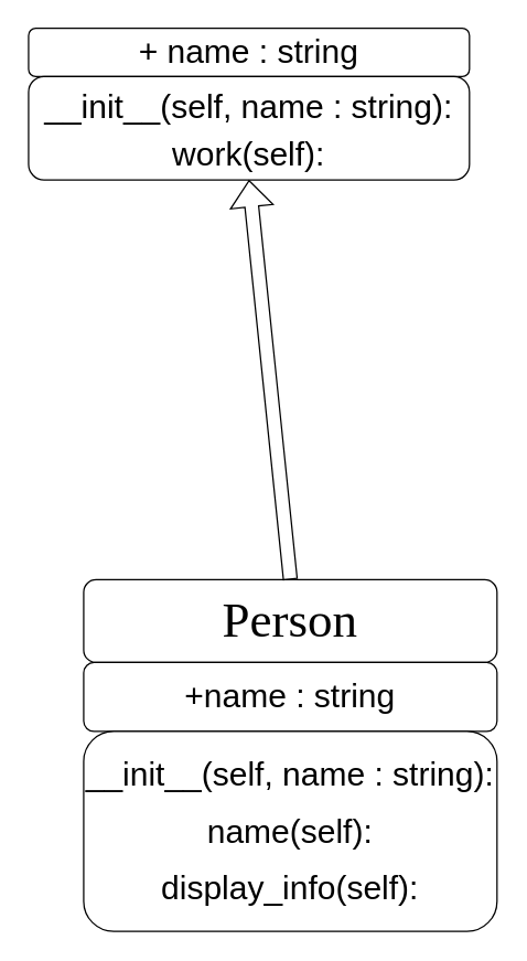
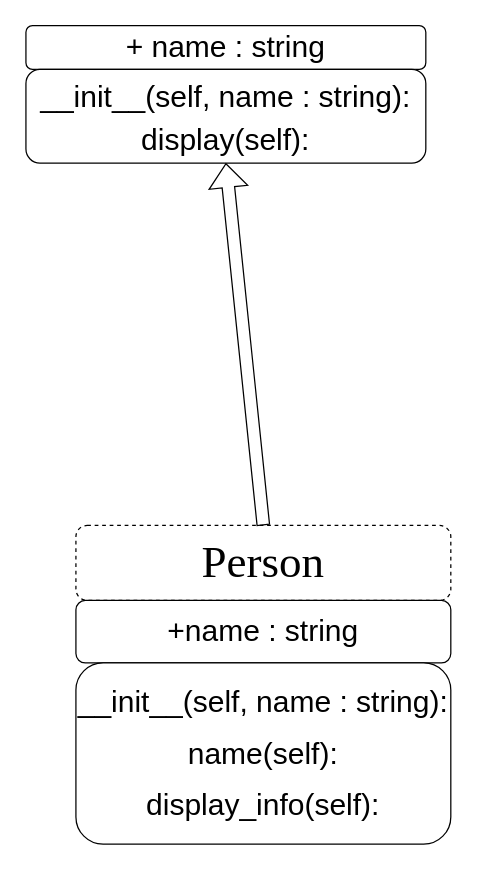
  <mxCell id="0" />
  <mxCell id="1" parent="0" />
  <mxCell id="2" value="&lt;p class=&quot;MsoNormal&quot;&gt;&lt;font style=&quot;font-size: 24px;&quot;&gt;+ name : string&lt;/font&gt;&lt;/p&gt;" style="rounded=1;whiteSpace=wrap;html=1;" vertex="1" parent="1"><mxGeometry x="20" y="20" width="320" height="35" as="geometry" /></mxCell>
- <mxCell id="3" value="&lt;p class=&quot;MsoNormal&quot;&gt;&lt;span lang=&quot;EN-US&quot;&gt;&lt;font style=&quot;font-size: 24px;&quot;&gt;__init__(self, name : string):&lt;/font&gt;&lt;/span&gt;&lt;br&gt;&lt;/p&gt;&lt;p class=&quot;MsoNormal&quot;&gt;&lt;span lang=&quot;EN-US&quot;&gt;&lt;font style=&quot;&quot;&gt;&lt;span style=&quot;line-height: 115%;&quot; lang=&quot;EN-US&quot;&gt;&lt;font style=&quot;font-size: 24px;&quot;&gt;work(self):&lt;/font&gt;&lt;/span&gt;&lt;br&gt;&lt;/font&gt;&lt;/span&gt;&lt;/p&gt;" style="rounded=1;whiteSpace=wrap;html=1;" vertex="1" parent="1"><mxGeometry x="20" y="55" width="320" height="75" as="geometry" /></mxCell>
- <mxCell id="4" value="&lt;span lang=&quot;EN-US&quot;&gt;&lt;font style=&quot;font-size: 36px;&quot; face=&quot;Times New Roman&quot;&gt;Person&lt;/font&gt;&lt;/span&gt;" style="rounded=1;whiteSpace=wrap;html=1;" vertex="1" parent="1"><mxGeometry x="60" y="420" width="300" height="60" as="geometry" /></mxCell>
+ <mxCell id="3" value="&lt;p class=&quot;MsoNormal&quot;&gt;&lt;span lang=&quot;EN-US&quot;&gt;&lt;font style=&quot;font-size: 24px;&quot;&gt;__init__(self, name : string):&lt;/font&gt;&lt;/span&gt;&lt;br&gt;&lt;/p&gt;&lt;p class=&quot;MsoNormal&quot;&gt;&lt;span lang=&quot;EN-US&quot;&gt;&lt;font style=&quot;&quot;&gt;&lt;span style=&quot;line-height: 115%;&quot; lang=&quot;EN-US&quot;&gt;&lt;font style=&quot;font-size: 24px;&quot;&gt;display(self):&lt;/font&gt;&lt;/span&gt;&lt;br&gt;&lt;/font&gt;&lt;/span&gt;&lt;/p&gt;" style="rounded=1;whiteSpace=wrap;html=1;" vertex="1" parent="1"><mxGeometry x="20" y="55" width="320" height="75" as="geometry" /></mxCell>
+ <mxCell id="4" value="&lt;span lang=&quot;EN-US&quot;&gt;&lt;font style=&quot;font-size: 36px;&quot; face=&quot;Times New Roman&quot;&gt;Person&lt;/font&gt;&lt;/span&gt;" style="rounded=1;whiteSpace=wrap;html=1;dashed=1;" vertex="1" parent="1"><mxGeometry x="60" y="420" width="300" height="60" as="geometry" /></mxCell>
  <mxCell id="5" value="&lt;p class=&quot;MsoNormal&quot;&gt;&lt;font style=&quot;font-size: 24px;&quot;&gt;+name : string&lt;/font&gt;&lt;/p&gt;" style="rounded=1;whiteSpace=wrap;html=1;" vertex="1" parent="1"><mxGeometry x="60" y="480" width="300" height="50" as="geometry" /></mxCell>
  <mxCell id="6" value="&lt;p class=&quot;MsoNormal&quot;&gt;&lt;span lang=&quot;EN-US&quot;&gt;&lt;font style=&quot;font-size: 24px;&quot;&gt;__init__(self, name : string):&lt;/font&gt;&lt;/span&gt;&lt;br&gt;&lt;/p&gt;&lt;p class=&quot;MsoNormal&quot;&gt;&lt;span lang=&quot;EN-US&quot;&gt;&lt;font style=&quot;font-size: 24px;&quot;&gt;&lt;span lang=&quot;EN-US&quot;&gt;name(self):&lt;/span&gt;&lt;br&gt;&lt;/font&gt;&lt;/span&gt;&lt;/p&gt;&lt;p class=&quot;MsoNormal&quot;&gt;&lt;span lang=&quot;EN-US&quot;&gt;&lt;font style=&quot;font-size: 24px;&quot;&gt;&lt;span lang=&quot;EN-US&quot;&gt;&lt;span lang=&quot;EN-US&quot;&gt;display_info(self):&lt;/span&gt;&lt;br&gt;&lt;/span&gt;&lt;/font&gt;&lt;/span&gt;&lt;/p&gt;" style="rounded=1;whiteSpace=wrap;html=1;" vertex="1" parent="1"><mxGeometry x="60" y="530" width="300" height="145" as="geometry" /></mxCell>
  <mxCell id="7" value="" style="shape=flexArrow;endArrow=classic;html=1;rounded=0;fontFamily=Helvetica;fontSize=24;entryX=0.5;entryY=1;entryDx=0;entryDy=0;exitX=0.5;exitY=0;exitDx=0;exitDy=0;" edge="1" parent="1" source="4" target="3"><mxGeometry width="50" height="50" relative="1" as="geometry"><mxPoint x="220" y="380" as="sourcePoint" /><mxPoint x="270" y="330" as="targetPoint" /></mxGeometry></mxCell>
